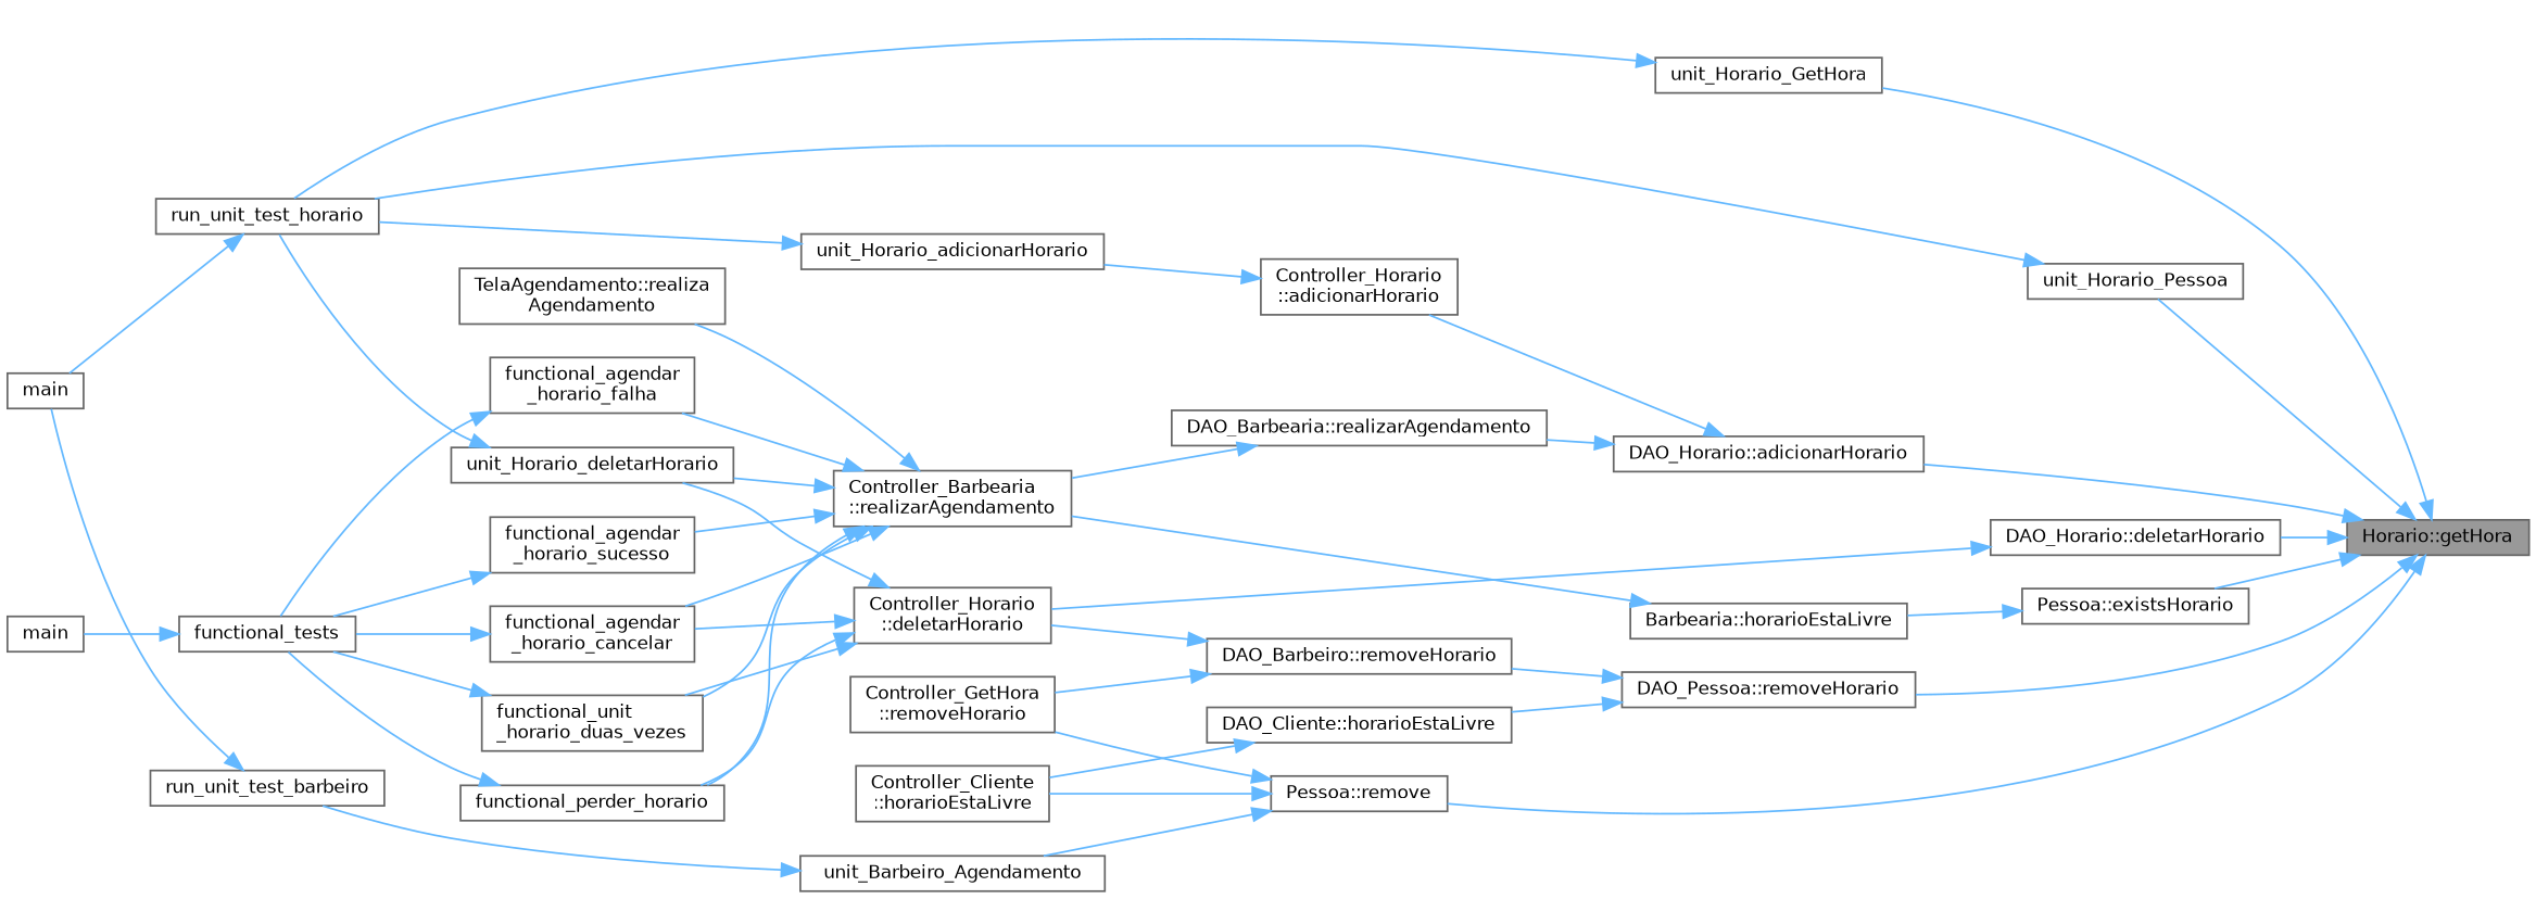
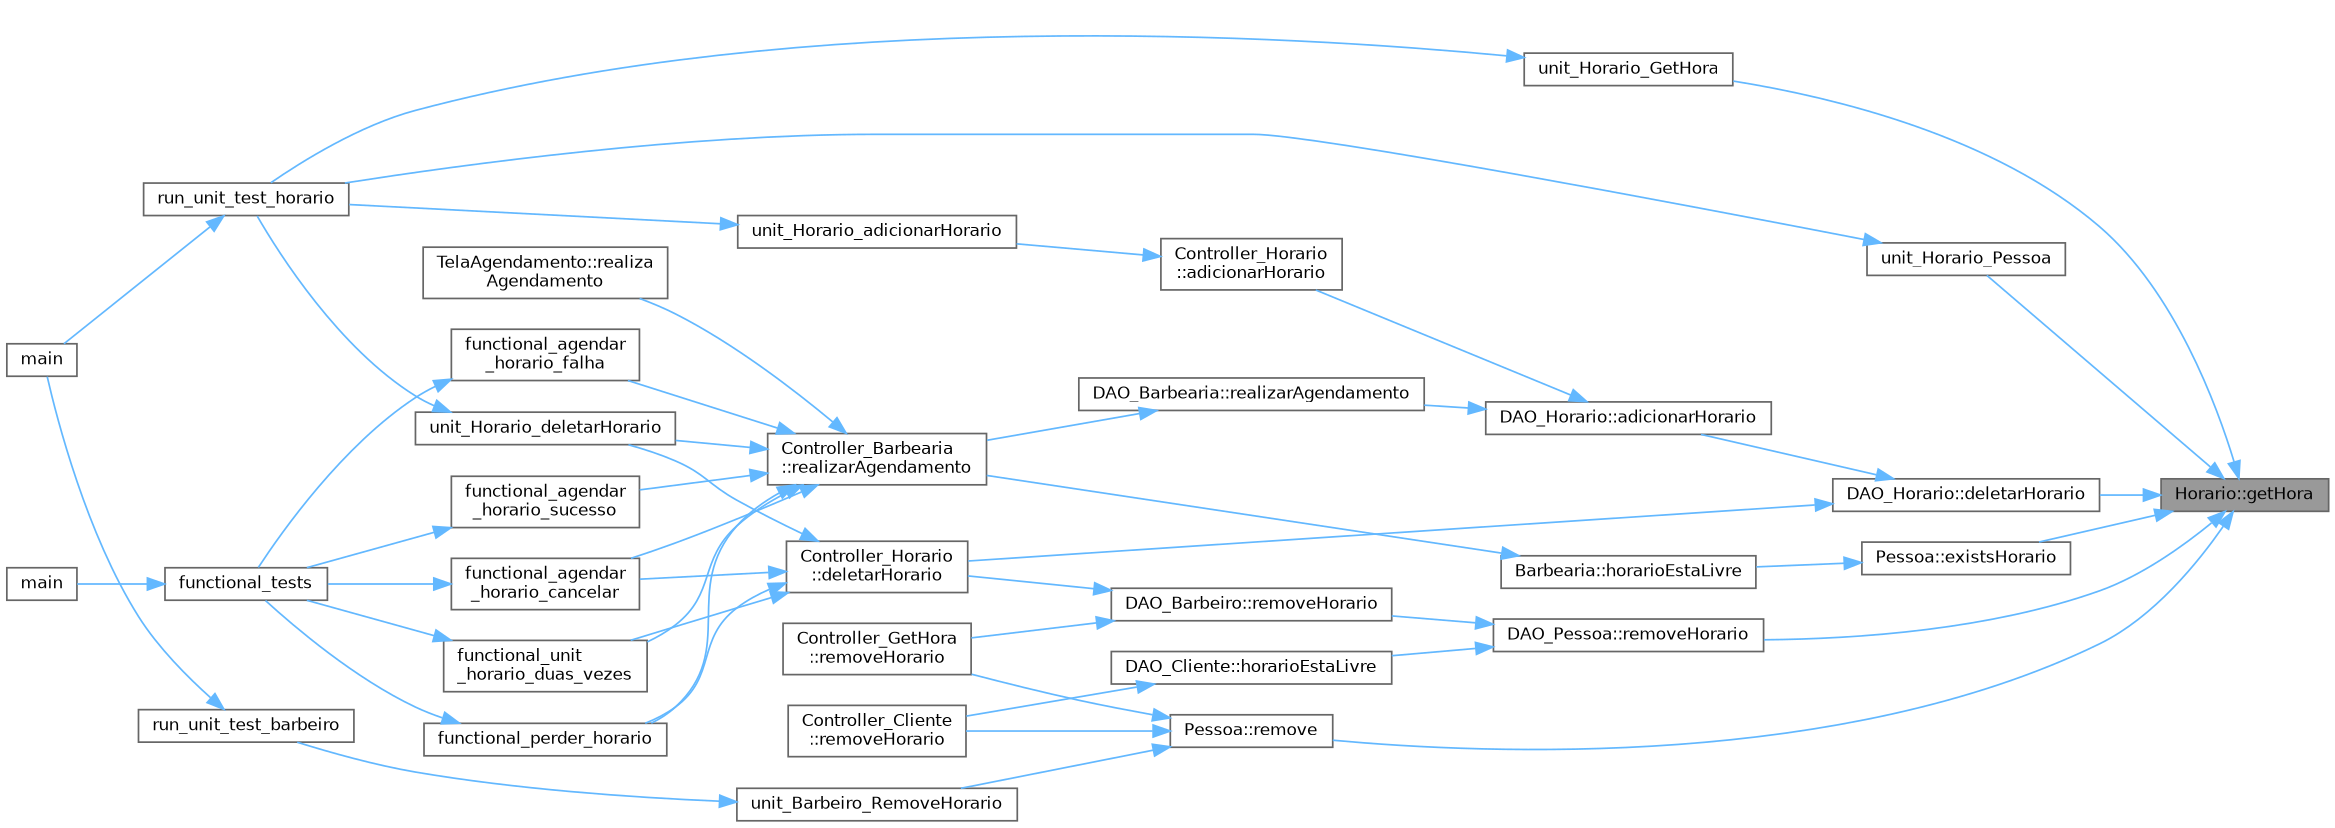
  digraph {
    rankdir=RL
    node [color=grey40 fillcolor=white fontname=Helvetica fontsize=10 shape=box style=filled]
    edge [color=steelblue1 dir=back fontname=Helvetica fontsize=10 labelfontname=Helvetica labelfontsize=10 style=solid]
    n1 [color=gray40 fillcolor=grey60 fontcolor=black height=0.2 label="Horario::getHora" width=0.4]
    n2 [height=0.2 label="DAO_Horario::adicionarHorario" width=0.4]
    n3 [height=0.2 label="DAO_Horario::deletarHorario" width=0.4]
    n4 [height=0.2 label="Pessoa::existsHorario" width=0.4]
    n5 [height=0.2 label="Pessoa::remove" width=0.4]
    n6 [height=0.2 label="DAO_Pessoa::removeHorario" width=0.4]
    n7 [height=0.2 label=unit_Horario_GetHora width=0.4]
    n8 [height=0.2 label=unit_Horario_Pessoa width=0.4]
    n9 [height=0.2 label="Controller_Horario\l::adicionarHorario" width=0.4]
    n10 [height=0.2 label="DAO_Barbearia::realizarAgendamento" width=0.4]
    n11 [height=0.2 label="Controller_Horario\l::deletarHorario" width=0.4]
    n12 [height=0.2 label="Barbearia::horarioEstaLivre" width=0.4]
    n13 [height=0.2 label="Controller_GetHora\l::removeHorario" width=0.4]
-   n14 [height=0.2 label="Controller_Cliente\l::horarioEstaLivre" width=0.4]
-   n15 [height=0.2 label=unit_Barbeiro_Agendamento width=0.4]
+   n14 [height=0.2 label="Controller_Cliente\l::removeHorario" width=0.4]
+   n15 [height=0.2 label=unit_Barbeiro_RemoveHorario width=0.4]
    n16 [height=0.2 label="DAO_Barbeiro::removeHorario" width=0.4]
    n17 [height=0.2 label="DAO_Cliente::horarioEstaLivre" width=0.4]
    n18 [height=0.2 label=run_unit_test_horario width=0.4]
    n19 [height=0.2 label=unit_Horario_adicionarHorario width=0.4]
    n20 [height=0.2 label="Controller_Barbearia\l::realizarAgendamento" width=0.4]
    n21 [height=0.2 label=main width=0.4]
    n22 [height=0.2 label="functional_agendar\l_horario_cancelar" width=0.4]
    n23 [height=0.2 label="functional_unit\l_horario_duas_vezes" width=0.4]
    n24 [height=0.2 label="functional_agendar\l_horario_falha" width=0.4]
    n25 [height=0.2 label="functional_agendar\l_horario_sucesso" width=0.4]
    n26 [height=0.2 label=functional_perder_horario width=0.4]
    n27 [height=0.2 label="TelaAgendamento::realiza\lAgendamento" width=0.4]
    n28 [height=0.2 label=unit_Horario_deletarHorario width=0.4]
    n29 [height=0.2 label=functional_tests width=0.4]
    n30 [height=0.2 label=main width=0.4]
    n31 [height=0.2 label=run_unit_test_barbeiro width=0.4]
-   n1 -> n2
+   n3 -> n2
    n1 -> n3
    n1 -> n4
    n1 -> n5
    n1 -> n6
    n1 -> n7
    n1 -> n8
    n2 -> n9
    n2 -> n10
    n3 -> n11
    n4 -> n12
    n5 -> n13
    n5 -> n14
    n5 -> n15
    n6 -> n16
    n6 -> n17
    n7 -> n18
    n8 -> n18
    n9 -> n19
    n10 -> n20
    n11 -> n22
    n11 -> n23
    n11 -> n26
    n11 -> n28
    n12 -> n20
    n15 -> n31
    n16 -> n11
    n16 -> n13
    n17 -> n14
    n18 -> n21
    n19 -> n18
    n20 -> n22
    n20 -> n23
    n20 -> n24
    n20 -> n25
    n20 -> n26
    n20 -> n27
    n20 -> n28
    n22 -> n29
    n23 -> n29
    n24 -> n29
    n25 -> n29
    n26 -> n29
    n28 -> n18
    n29 -> n30
    n31 -> n21
  }
